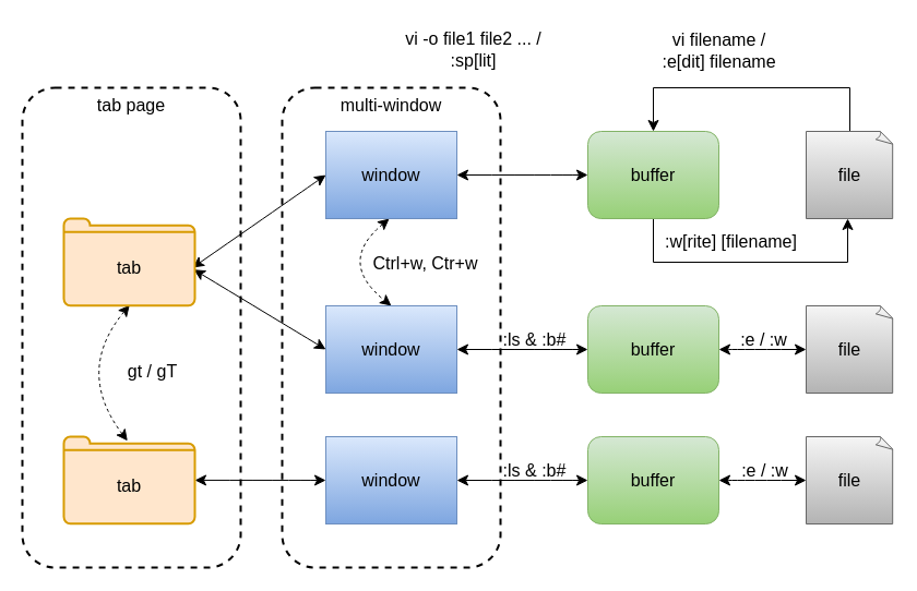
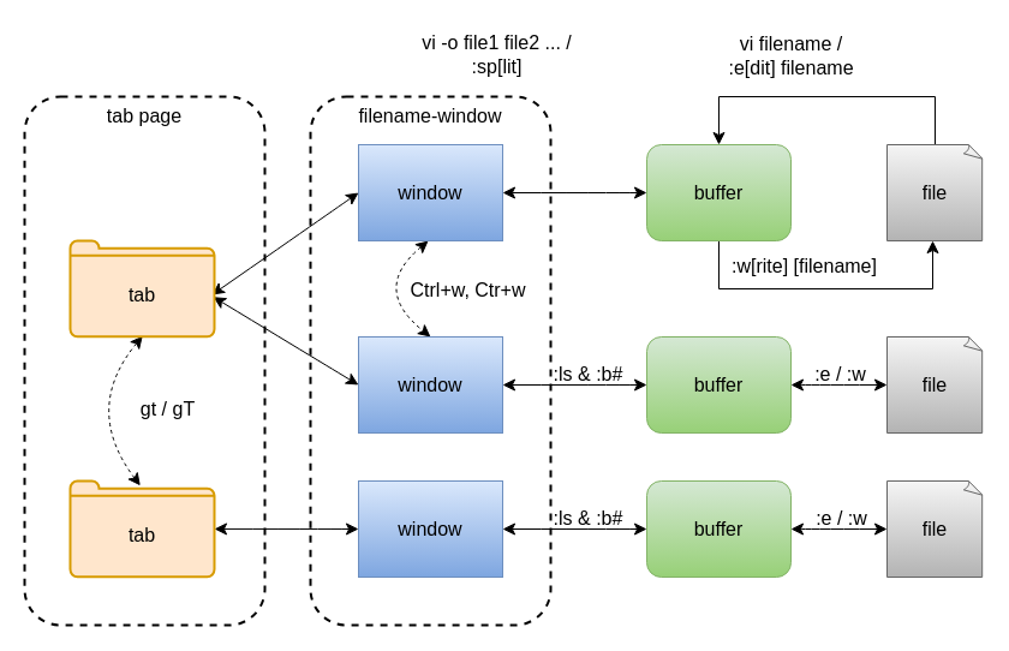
  <mxCell id="0" />
  <mxCell id="1" parent="0" />
  <mxCell id="2" value="tab page" style="rounded=1;whiteSpace=wrap;html=1;fontSize=16;verticalAlign=top;fillColor=none;dashed=1;strokeWidth=2;" parent="1" vertex="1"><mxGeometry x="20" y="80" width="200" height="440" as="geometry" /></mxCell>
- <mxCell id="3" value="multi-window" style="rounded=1;whiteSpace=wrap;html=1;fontSize=16;verticalAlign=top;fillColor=none;dashed=1;strokeWidth=2;" parent="1" vertex="1"><mxGeometry x="258" y="80" width="200" height="440" as="geometry" /></mxCell>
+ <mxCell id="3" value="filename-window" style="rounded=1;whiteSpace=wrap;html=1;fontSize=16;verticalAlign=top;fillColor=none;dashed=1;strokeWidth=2;" parent="1" vertex="1"><mxGeometry x="258" y="80" width="200" height="440" as="geometry" /></mxCell>
  <mxCell id="4" style="edgeStyle=none;shape=connector;curved=1;rounded=0;orthogonalLoop=1;jettySize=auto;html=1;labelBackgroundColor=default;strokeColor=default;fontFamily=Helvetica;fontSize=12;fontColor=default;endArrow=classic;endFill=1;startSize=8;endSize=8;startArrow=classic;startFill=1;dashed=1;entryX=0.5;entryY=0;entryDx=0;entryDy=0;exitX=0.484;exitY=1.001;exitDx=0;exitDy=0;exitPerimeter=0;" parent="1" source="7" target="16" edge="1"><mxGeometry relative="1" as="geometry"><Array as="points"><mxPoint x="308" y="240" /></Array></mxGeometry></mxCell>
  <mxCell id="5" value="Ctrl+w, Ctr+w" style="edgeLabel;html=1;align=center;verticalAlign=middle;resizable=0;points=[];fontSize=16;fontFamily=Helvetica;fontColor=default;labelBackgroundColor=none;" parent="4" vertex="1" connectable="0"><mxGeometry x="0.025" y="2" relative="1" as="geometry"><mxPoint x="77" as="offset" /></mxGeometry></mxCell>
  <mxCell id="6" style="edgeStyle=none;curved=1;rounded=0;orthogonalLoop=1;jettySize=auto;html=1;entryX=0.983;entryY=0.564;entryDx=0;entryDy=0;entryPerimeter=0;fontSize=12;startSize=8;endSize=8;startArrow=classic;startFill=1;exitX=0;exitY=0.5;exitDx=0;exitDy=0;" parent="1" source="7" target="34" edge="1"><mxGeometry relative="1" as="geometry"><mxPoint x="178.96" y="204" as="targetPoint" /></mxGeometry></mxCell>
  <mxCell id="7" value="window" style="rounded=0;whiteSpace=wrap;html=1;fontSize=16;fillColor=#dae8fc;strokeColor=#6c8ebf;gradientColor=#7ea6e0;gradientDirection=south;" parent="1" vertex="1"><mxGeometry x="298" y="120" width="120" height="80" as="geometry" /></mxCell>
  <mxCell id="8" style="edgeStyle=none;curved=1;rounded=0;orthogonalLoop=1;jettySize=auto;html=1;fontSize=12;startSize=8;endSize=8;startArrow=classic;startFill=1;" parent="1" source="11" target="7" edge="1"><mxGeometry relative="1" as="geometry" /></mxCell>
  <mxCell id="9" style="edgeStyle=orthogonalEdgeStyle;rounded=0;orthogonalLoop=1;jettySize=auto;html=1;entryX=0.629;entryY=1;entryDx=0;entryDy=0;entryPerimeter=0;fontSize=12;startSize=8;endSize=8;exitX=0.5;exitY=1;exitDx=0;exitDy=0;" parent="1" source="11" edge="1"><mxGeometry relative="1" as="geometry"><mxPoint x="512" y="200" as="sourcePoint" /><mxPoint x="776.03" y="200" as="targetPoint" /><Array as="points"><mxPoint x="598" y="240" /><mxPoint x="776" y="240" /></Array></mxGeometry></mxCell>
  <mxCell id="10" value=":w[rite] [filename]" style="edgeLabel;html=1;align=center;verticalAlign=middle;resizable=0;points=[];fontSize=16;labelBackgroundColor=none;" parent="9" vertex="1" connectable="0"><mxGeometry x="0.087" y="1" relative="1" as="geometry"><mxPoint x="-30" y="-19" as="offset" /></mxGeometry></mxCell>
  <mxCell id="11" value="buffer" style="rounded=1;whiteSpace=wrap;html=1;fontSize=16;fillColor=#d5e8d4;gradientColor=#97d077;strokeColor=#82b366;" parent="1" vertex="1"><mxGeometry x="538" y="120" width="120" height="80" as="geometry" /></mxCell>
  <mxCell id="12" style="edgeStyle=orthogonalEdgeStyle;rounded=0;orthogonalLoop=1;jettySize=auto;html=1;fontSize=12;startSize=8;endSize=8;entryX=0.5;entryY=0;entryDx=0;entryDy=0;" parent="1" source="14" target="11" edge="1"><mxGeometry relative="1" as="geometry"><Array as="points"><mxPoint x="778" y="80" /><mxPoint x="598" y="80" /></Array></mxGeometry></mxCell>
  <mxCell id="13" value="vi filename /&lt;br&gt;:e[dit] filename" style="edgeLabel;html=1;align=center;verticalAlign=middle;resizable=0;points=[];fontSize=16;labelBackgroundColor=none;" parent="12" vertex="1" connectable="0"><mxGeometry x="-0.019" relative="1" as="geometry"><mxPoint x="-33" y="-35" as="offset" /></mxGeometry></mxCell>
  <mxCell id="14" value="file" style="whiteSpace=wrap;html=1;shape=mxgraph.basic.document;fontSize=16;fillColor=#f5f5f5;gradientColor=#b3b3b3;strokeColor=#666666;" parent="1" vertex="1"><mxGeometry x="738" y="120" width="80" height="80" as="geometry" /></mxCell>
  <mxCell id="15" style="edgeStyle=none;curved=1;rounded=0;orthogonalLoop=1;jettySize=auto;html=1;entryX=0.992;entryY=0.586;entryDx=0;entryDy=0;entryPerimeter=0;fontSize=12;startSize=8;endSize=8;startArrow=classic;startFill=1;exitX=0;exitY=0.5;exitDx=0;exitDy=0;" parent="1" source="16" target="34" edge="1"><mxGeometry relative="1" as="geometry"><mxPoint x="180.04" y="207.04" as="targetPoint" /></mxGeometry></mxCell>
  <mxCell id="16" value="window" style="rounded=0;whiteSpace=wrap;html=1;fontSize=16;fillColor=#dae8fc;strokeColor=#6c8ebf;gradientColor=#7ea6e0;gradientDirection=south;" parent="1" vertex="1"><mxGeometry x="298" y="280" width="120" height="80" as="geometry" /></mxCell>
  <mxCell id="17" style="edgeStyle=none;curved=1;rounded=0;orthogonalLoop=1;jettySize=auto;html=1;fontSize=12;startSize=8;endSize=8;startArrow=classic;startFill=1;" parent="1" source="21" target="16" edge="1"><mxGeometry relative="1" as="geometry" /></mxCell>
  <mxCell id="18" value=":ls &amp;amp; :b#" style="edgeLabel;html=1;align=center;verticalAlign=middle;resizable=0;points=[];fontSize=16;fontFamily=Helvetica;fontColor=default;labelBackgroundColor=none;" parent="17" vertex="1" connectable="0"><mxGeometry x="-0.013" y="-1" relative="1" as="geometry"><mxPoint x="9" y="-9" as="offset" /></mxGeometry></mxCell>
  <mxCell id="19" style="edgeStyle=none;curved=1;rounded=0;orthogonalLoop=1;jettySize=auto;html=1;fontSize=12;startSize=8;endSize=8;startArrow=classic;startFill=1;" parent="1" source="21" target="22" edge="1"><mxGeometry relative="1" as="geometry" /></mxCell>
  <mxCell id="20" value=":e / :w" style="edgeLabel;html=1;align=center;verticalAlign=middle;resizable=0;points=[];fontSize=16;fontFamily=Helvetica;fontColor=default;labelBackgroundColor=none;" parent="19" vertex="1" connectable="0"><mxGeometry x="0.2" y="3" relative="1" as="geometry"><mxPoint x="-8" y="-7" as="offset" /></mxGeometry></mxCell>
  <mxCell id="21" value="buffer" style="rounded=1;whiteSpace=wrap;html=1;fontSize=16;fillColor=#d5e8d4;gradientColor=#97d077;strokeColor=#82b366;" parent="1" vertex="1"><mxGeometry x="538" y="280" width="120" height="80" as="geometry" /></mxCell>
  <mxCell id="22" value="file" style="whiteSpace=wrap;html=1;shape=mxgraph.basic.document;fontSize=16;fillColor=#f5f5f5;gradientColor=#b3b3b3;strokeColor=#666666;" parent="1" vertex="1"><mxGeometry x="738" y="280" width="80" height="80" as="geometry" /></mxCell>
  <mxCell id="23" style="edgeStyle=none;curved=1;rounded=0;orthogonalLoop=1;jettySize=auto;html=1;fontSize=12;startSize=8;endSize=8;startArrow=classic;startFill=1;" parent="1" source="24" target="35" edge="1"><mxGeometry relative="1" as="geometry" /></mxCell>
  <mxCell id="24" value="window" style="rounded=0;whiteSpace=wrap;html=1;fontSize=16;fillColor=#dae8fc;strokeColor=#6c8ebf;gradientColor=#7ea6e0;gradientDirection=south;" parent="1" vertex="1"><mxGeometry x="298" y="400" width="120" height="80" as="geometry" /></mxCell>
  <mxCell id="25" style="edgeStyle=none;curved=1;rounded=0;orthogonalLoop=1;jettySize=auto;html=1;fontSize=12;startSize=8;endSize=8;startArrow=classic;startFill=1;" parent="1" source="29" target="24" edge="1"><mxGeometry relative="1" as="geometry" /></mxCell>
  <mxCell id="26" value=":ls &amp;amp; :b#" style="edgeLabel;html=1;align=center;verticalAlign=middle;resizable=0;points=[];fontSize=16;fontFamily=Helvetica;fontColor=default;labelBackgroundColor=none;" parent="25" vertex="1" connectable="0"><mxGeometry x="-0.025" y="3" relative="1" as="geometry"><mxPoint x="9" y="-13" as="offset" /></mxGeometry></mxCell>
  <mxCell id="27" style="edgeStyle=none;curved=1;rounded=0;orthogonalLoop=1;jettySize=auto;html=1;fontSize=12;startSize=8;endSize=8;startArrow=classic;startFill=1;" parent="1" source="29" target="30" edge="1"><mxGeometry relative="1" as="geometry" /></mxCell>
  <mxCell id="28" value=":e / :w" style="edgeLabel;html=1;align=center;verticalAlign=middle;resizable=0;points=[];fontSize=16;fontFamily=Helvetica;fontColor=default;labelBackgroundColor=none;" parent="27" vertex="1" connectable="0"><mxGeometry x="0.025" relative="1" as="geometry"><mxPoint y="-10" as="offset" /></mxGeometry></mxCell>
  <mxCell id="29" value="buffer" style="rounded=1;whiteSpace=wrap;html=1;fontSize=16;fillColor=#d5e8d4;gradientColor=#97d077;strokeColor=#82b366;" parent="1" vertex="1"><mxGeometry x="538" y="400" width="120" height="80" as="geometry" /></mxCell>
  <mxCell id="30" value="file" style="whiteSpace=wrap;html=1;shape=mxgraph.basic.document;fontSize=16;fillColor=#f5f5f5;gradientColor=#b3b3b3;strokeColor=#666666;" parent="1" vertex="1"><mxGeometry x="738" y="400" width="80" height="80" as="geometry" /></mxCell>
- <mxCell id="31" value="vi -o file1 file2 ... /&lt;br&gt;:sp[lit]" style="text;html=1;align=center;verticalAlign=middle;resizable=0;points=[];autosize=1;strokeColor=none;fillColor=none;fontSize=16;" parent="1" vertex="1"><mxGeometry x="358" y="20" width="150" height="50" as="geometry" /></mxCell>
+ <mxCell id="31" value="vi -o file1 file2 ... /&lt;br&gt;:sp[lit]" style="text;html=1;align=center;verticalAlign=middle;resizable=0;points=[];autosize=1;strokeColor=none;fillColor=none;fontSize=16;" parent="1" vertex="1"><mxGeometry x="338" y="20" width="150" height="50" as="geometry" /></mxCell>
  <mxCell id="32" style="edgeStyle=none;curved=1;rounded=0;orthogonalLoop=1;jettySize=auto;html=1;fontSize=12;startSize=8;endSize=8;dashed=1;endFill=1;startArrow=classic;startFill=1;exitX=0.502;exitY=0.994;exitDx=0;exitDy=0;exitPerimeter=0;entryX=0.486;entryY=0.048;entryDx=0;entryDy=0;entryPerimeter=0;" parent="1" source="34" target="35" edge="1"><mxGeometry relative="1" as="geometry"><Array as="points"><mxPoint x="68" y="340" /></Array></mxGeometry></mxCell>
  <mxCell id="33" value="gt / gT" style="edgeLabel;html=1;align=center;verticalAlign=middle;resizable=0;points=[];fontSize=16;labelBackgroundColor=none;" parent="32" vertex="1" connectable="0"><mxGeometry x="-0.212" y="6" relative="1" as="geometry"><mxPoint x="56" y="8" as="offset" /></mxGeometry></mxCell>
  <mxCell id="34" value="" style="html=1;verticalLabelPosition=bottom;align=center;labelBackgroundColor=#ffffff;verticalAlign=top;strokeWidth=2;strokeColor=#d79b00;shadow=0;dashed=0;shape=mxgraph.ios7.icons.folder;fontSize=16;fillColor=#ffe6cc;" parent="1" vertex="1"><mxGeometry x="58" y="200" width="120" height="79.75" as="geometry" /></mxCell>
  <mxCell id="35" value="" style="html=1;verticalLabelPosition=bottom;align=center;labelBackgroundColor=#ffffff;verticalAlign=top;strokeWidth=2;strokeColor=#d79b00;shadow=0;dashed=0;shape=mxgraph.ios7.icons.folder;fontSize=16;fillColor=#ffe6cc;" parent="1" vertex="1"><mxGeometry x="58" y="400" width="120" height="79.75" as="geometry" /></mxCell>
  <mxCell id="36" value="tab" style="text;strokeColor=none;align=center;fillColor=none;html=1;verticalAlign=middle;whiteSpace=wrap;rounded=0;fontSize=16;" parent="1" vertex="1"><mxGeometry x="88" y="230" width="60" height="30" as="geometry" /></mxCell>
  <mxCell id="37" value="tab" style="text;strokeColor=none;align=center;fillColor=none;html=1;verticalAlign=middle;whiteSpace=wrap;rounded=0;fontSize=16;" parent="1" vertex="1"><mxGeometry x="88" y="430" width="60" height="30" as="geometry" /></mxCell>
